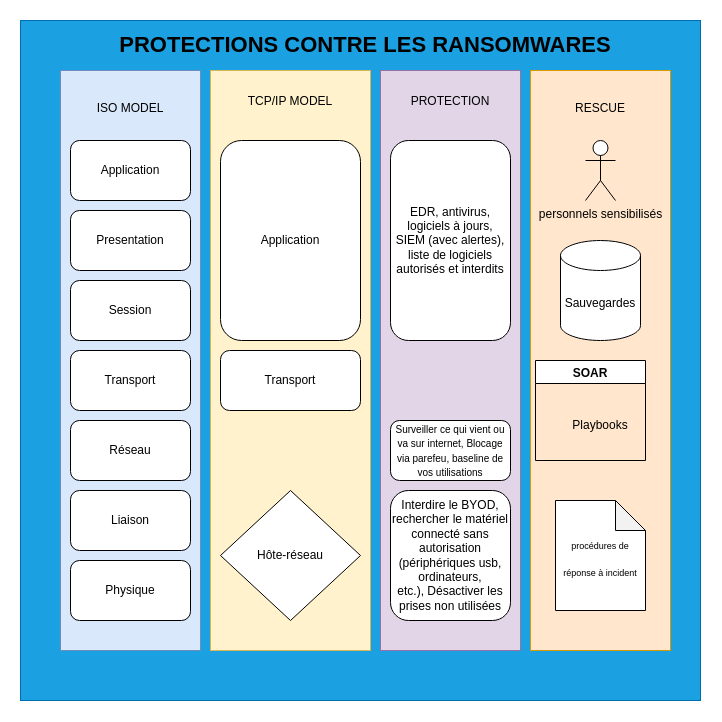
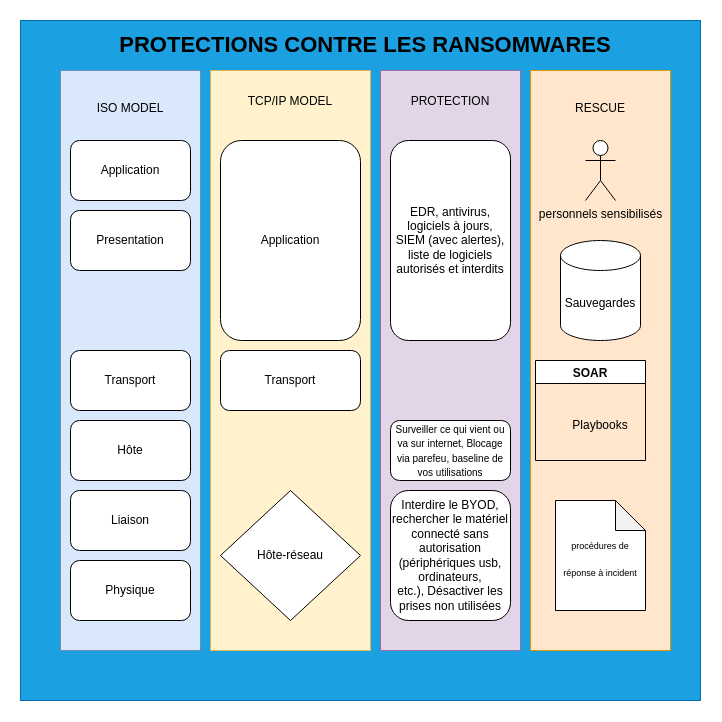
  <mxCell id="0" />
  <mxCell id="1" parent="0" />
  <mxCell id="2" value="" style="whiteSpace=wrap;html=1;aspect=fixed;fillColor=#1ba1e2;fontColor=#ffffff;strokeColor=#006EAF;" parent="1" vertex="1"><mxGeometry x="20" y="20" width="680" height="680" as="geometry" /></mxCell>
  <mxCell id="3" value="PROTECTION&lt;br&gt;&lt;br&gt;&lt;br&gt;&lt;br&gt;&lt;br&gt;&lt;br&gt;&lt;br&gt;&lt;br&gt;&lt;br&gt;&lt;br&gt;&lt;br&gt;&lt;br&gt;&lt;br&gt;&lt;br&gt;&lt;br&gt;&lt;br&gt;&lt;br&gt;&lt;br&gt;&lt;br&gt;&lt;br&gt;&lt;br&gt;&lt;br&gt;&lt;br&gt;&lt;br&gt;&lt;br&gt;&lt;br&gt;&lt;br&gt;&lt;br&gt;&lt;br&gt;&lt;br&gt;&lt;br&gt;&lt;br&gt;&lt;br&gt;&lt;br&gt;&lt;br&gt;&lt;br&gt;&lt;br&gt;" style="rounded=0;whiteSpace=wrap;html=1;fillColor=#e1d5e7;strokeColor=#9673a6;" parent="1" vertex="1"><mxGeometry x="380" y="70" width="140" height="580" as="geometry" /></mxCell>
  <mxCell id="4" value="TCP/IP MODEL&lt;br&gt;&lt;br&gt;&lt;br&gt;&lt;br&gt;&lt;br&gt;&lt;br&gt;&lt;br&gt;&lt;br&gt;&lt;br&gt;&lt;br&gt;&lt;br&gt;&lt;br&gt;&lt;br&gt;&lt;br&gt;&lt;br&gt;&lt;br&gt;&lt;br&gt;&lt;br&gt;&lt;br&gt;&lt;br&gt;&lt;br&gt;&lt;br&gt;&lt;br&gt;&lt;br&gt;&lt;br&gt;&lt;br&gt;&lt;br&gt;&lt;br&gt;&lt;br&gt;&lt;br&gt;&lt;br&gt;&lt;br&gt;&lt;br&gt;&lt;br&gt;&lt;br&gt;&lt;br&gt;&lt;br&gt;" style="rounded=0;whiteSpace=wrap;html=1;fillColor=#fff2cc;strokeColor=#d6b656;" parent="1" vertex="1"><mxGeometry x="210" y="70" width="160" height="580" as="geometry" /></mxCell>
  <mxCell id="5" value="ISO MODEL&lt;br&gt;&lt;br&gt;&lt;br&gt;&lt;br&gt;&lt;br&gt;&lt;br&gt;&lt;br&gt;&lt;br&gt;&lt;br&gt;&lt;br&gt;&lt;br&gt;&lt;br&gt;&lt;br&gt;&lt;br&gt;&lt;br&gt;&lt;br&gt;&lt;br&gt;&lt;br&gt;&lt;br&gt;&lt;br&gt;&lt;br&gt;&lt;br&gt;&lt;br&gt;&lt;br&gt;&lt;br&gt;&lt;br&gt;&lt;br&gt;&lt;br&gt;&lt;br&gt;&lt;br&gt;&lt;br&gt;&lt;br&gt;&lt;br&gt;&lt;br&gt;&lt;br&gt;&lt;br&gt;" style="rounded=0;whiteSpace=wrap;html=1;fillColor=#dae8fc;strokeColor=#6c8ebf;" parent="1" vertex="1"><mxGeometry x="60" y="70" width="140" height="580" as="geometry" /></mxCell>
  <mxCell id="6" value="Presentation" style="rounded=1;whiteSpace=wrap;html=1;" parent="1" vertex="1"><mxGeometry x="70" y="210" width="120" height="60" as="geometry" /></mxCell>
- <mxCell id="7" value="Session" style="rounded=1;whiteSpace=wrap;html=1;" parent="1" vertex="1"><mxGeometry x="70" y="280" width="120" height="60" as="geometry" /></mxCell>
  <mxCell id="8" value="Hôte-réseau" style="rhombus;whiteSpace=wrap;html=1;" parent="1" vertex="1"><mxGeometry x="220" y="490" width="140" height="130" as="geometry" /></mxCell>
  <mxCell id="9" value="Application" style="rounded=1;whiteSpace=wrap;html=1;" parent="1" vertex="1"><mxGeometry x="70" y="140" width="120" height="60" as="geometry" /></mxCell>
  <mxCell id="10" value="Transport" style="rounded=1;whiteSpace=wrap;html=1;" parent="1" vertex="1"><mxGeometry x="220" y="350" width="140" height="60" as="geometry" /></mxCell>
  <mxCell id="11" value="Physique" style="rounded=1;whiteSpace=wrap;html=1;" parent="1" vertex="1"><mxGeometry x="70" y="560" width="120" height="60" as="geometry" /></mxCell>
  <mxCell id="12" value="Liaison" style="rounded=1;whiteSpace=wrap;html=1;" parent="1" vertex="1"><mxGeometry x="70" y="490" width="120" height="60" as="geometry" /></mxCell>
  <mxCell id="13" value="Transport" style="rounded=1;whiteSpace=wrap;html=1;" parent="1" vertex="1"><mxGeometry x="70" y="350" width="120" height="60" as="geometry" /></mxCell>
- <mxCell id="14" value="Réseau" style="rounded=1;whiteSpace=wrap;html=1;" parent="1" vertex="1"><mxGeometry x="70" y="420" width="120" height="60" as="geometry" /></mxCell>
+ <mxCell id="14" value="Hôte" style="rounded=1;whiteSpace=wrap;html=1;" parent="1" vertex="1"><mxGeometry x="70" y="420" width="120" height="60" as="geometry" /></mxCell>
  <mxCell id="15" value="Application" style="rounded=1;whiteSpace=wrap;html=1;" parent="1" vertex="1"><mxGeometry x="220" y="140" width="140" height="200" as="geometry" /></mxCell>
  <mxCell id="16" value="EDR, antivirus, logiciels à jours, SIEM (avec alertes), liste de logiciels autorisés et interdits" style="rounded=1;whiteSpace=wrap;html=1;" parent="1" vertex="1"><mxGeometry x="390" y="140" width="120" height="200" as="geometry" /></mxCell>
  <mxCell id="17" value="&lt;font style=&quot;font-size: 10px&quot;&gt;Surveiller ce qui vient ou va sur internet, Blocage via parefeu, baseline de vos utilisations&lt;/font&gt;" style="rounded=1;whiteSpace=wrap;html=1;" parent="1" vertex="1"><mxGeometry x="390" y="420" width="120" height="60" as="geometry" /></mxCell>
  <mxCell id="18" value="Interdire le BYOD, rechercher le matériel connecté sans autorisation (périphériques usb, ordinateurs, etc.),&amp;nbsp;Désactiver les prises non utilisées" style="rounded=1;whiteSpace=wrap;html=1;" parent="1" vertex="1"><mxGeometry x="390" y="490" width="120" height="130" as="geometry" /></mxCell>
  <mxCell id="19" value="RESCUE&lt;br&gt;&lt;br&gt;&lt;br&gt;&lt;br&gt;&lt;br&gt;&lt;br&gt;&lt;br&gt;&lt;br&gt;&lt;br&gt;&lt;br&gt;&lt;br&gt;&lt;br&gt;&lt;br&gt;&lt;br&gt;&lt;br&gt;&lt;br&gt;&lt;br&gt;&lt;br&gt;&lt;br&gt;&lt;br&gt;&lt;br&gt;&lt;br&gt;Playbooks&lt;br&gt;&lt;br&gt;&lt;br&gt;&lt;br&gt;&lt;br&gt;&lt;br&gt;&lt;br&gt;&lt;br&gt;&lt;br&gt;&lt;br&gt;&lt;br&gt;&lt;br&gt;&lt;br&gt;&lt;br&gt;" style="rounded=0;whiteSpace=wrap;html=1;fillColor=#ffe6cc;strokeColor=#d79b00;" parent="1" vertex="1"><mxGeometry x="530" y="70" width="140" height="580" as="geometry" /></mxCell>
  <mxCell id="20" value="personnels sensibilisés" style="shape=umlActor;verticalLabelPosition=bottom;verticalAlign=top;html=1;outlineConnect=0;" parent="1" vertex="1"><mxGeometry x="585" y="140" width="30" height="60" as="geometry" /></mxCell>
  <mxCell id="21" value="Sauvegardes" style="shape=cylinder3;whiteSpace=wrap;html=1;boundedLbl=1;backgroundOutline=1;size=15;" parent="1" vertex="1"><mxGeometry x="560" y="240" width="80" height="100" as="geometry" /></mxCell>
  <mxCell id="22" value="SOAR" style="swimlane;" parent="1" vertex="1"><mxGeometry x="535" y="360" width="110" height="100" as="geometry" /></mxCell>
  <mxCell id="23" value="&lt;b&gt;&lt;font style=&quot;font-size: 22px&quot;&gt;PROTECTIONS CONTRE LES RANSOMWARES&lt;/font&gt;&lt;/b&gt;" style="text;html=1;strokeColor=none;fillColor=none;align=center;verticalAlign=middle;whiteSpace=wrap;rounded=0;" parent="1" vertex="1"><mxGeometry x="60" y="30" width="610" height="30" as="geometry" /></mxCell>
  <mxCell id="24" value="&lt;font style=&quot;font-size: 9px&quot;&gt;procédures de réponse à incident&lt;/font&gt;" style="shape=note;whiteSpace=wrap;html=1;backgroundOutline=1;darkOpacity=0.05;fontSize=22;" parent="1" vertex="1"><mxGeometry x="555" y="500" width="90" height="110" as="geometry" /></mxCell>
